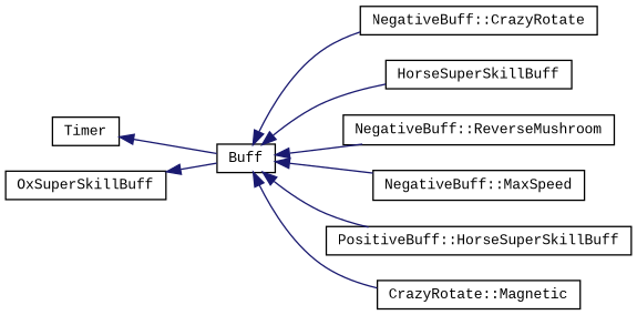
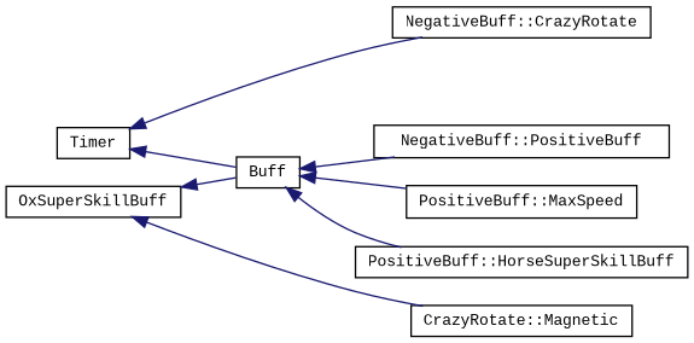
  digraph {
    fontname="Liberation Mono"
    rankdir=LR
    node [color=black fillcolor=white fontname="Liberation Mono" fontsize=10 shape=record style=filled]
    edge [color=midnightblue dir=back fontname="Liberation Mono" fontsize=10 labelfontname=Helvetica labelfontsize=10 style=solid]
    n1 [height=0.2 label=Timer width=0.4]
    n2 [height=0.2 label=Buff width=0.4]
-   n3 [height=0.2 label=HorseSuperSkillBuff width=0.4]
    n4 [height=0.2 label="NegativeBuff::CrazyRotate" width=0.4]
-   n5 [height=0.2 label="NegativeBuff::ReverseMushroom" width=0.4]
+   n5 [height=0.2 label="NegativeBuff::PositiveBuff" width=0.4]
    n6 [height=0.2 label="CrazyRotate::Magnetic" width=0.4]
-   n7 [height=0.2 label="NegativeBuff::MaxSpeed" width=0.4]
+   n7 [height=0.2 label="PositiveBuff::MaxSpeed" width=0.4]
    n8 [height=0.2 label="PositiveBuff::HorseSuperSkillBuff" width=0.4]
    n9 [height=0.2 label=OxSuperSkillBuff width=0.4]
    n1 -> n2
-   n2 -> n3
-   n2 -> n4
+   n1 -> n4
    n2 -> n5
-   n2 -> n6
+   n9 -> n6
    n2 -> n7
    n2 -> n8
    n9 -> n2
  }
